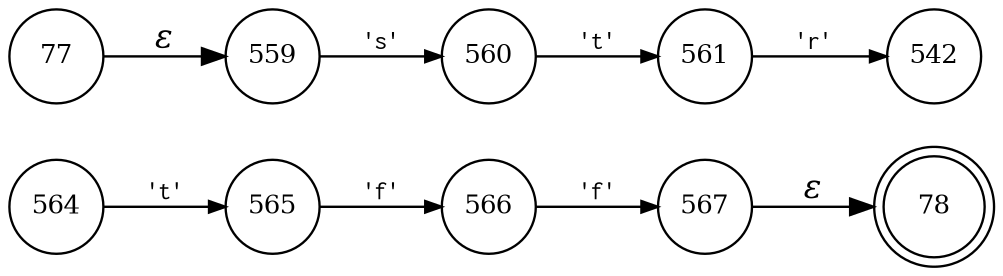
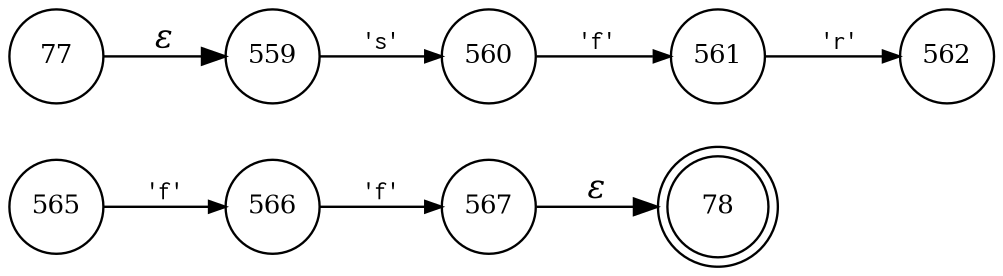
  digraph {
    rankdir=LR
    node [fixedsize=true fontsize=11 shape=circle peripheries=1]
    edge [arrowhead=normal arrowsize=.7 fontname=Courier fontsize=11]
    n1 [label=78 shape=doublecircle width=.6 peripheries=""]
    n2 [label=560 width=.55]
    n3 [label=561 width=.55]
-   n4 [label=542 width=.55]
-   n5 [label=564 width=.55]
+   n4 [label=562 width=.55]
    n6 [label=565 width=.55]
    n7 [label=566 width=.55]
    n8 [label=567 width=.55]
    n9 [label=77 width=.55]
    n10 [label=559 width=.55]
-   n2 -> n3 [label="'t'"]
+   n2 -> n3 [label="'f'"]
    n3 -> n4 [label="'r'"]
-   n5 -> n6 [label="'t'"]
    n6 -> n7 [label="'f'"]
    n7 -> n8 [label="'f'"]
    n8 -> n1 [fontname="Times-Italic" label="&epsilon;" arrowhead="" arrowsize="" fontsize=""]
    n9 -> n10 [fontname="Times-Italic" label="&epsilon;" arrowhead="" arrowsize="" fontsize=""]
    n10 -> n2 [label="'s'"]
  }
